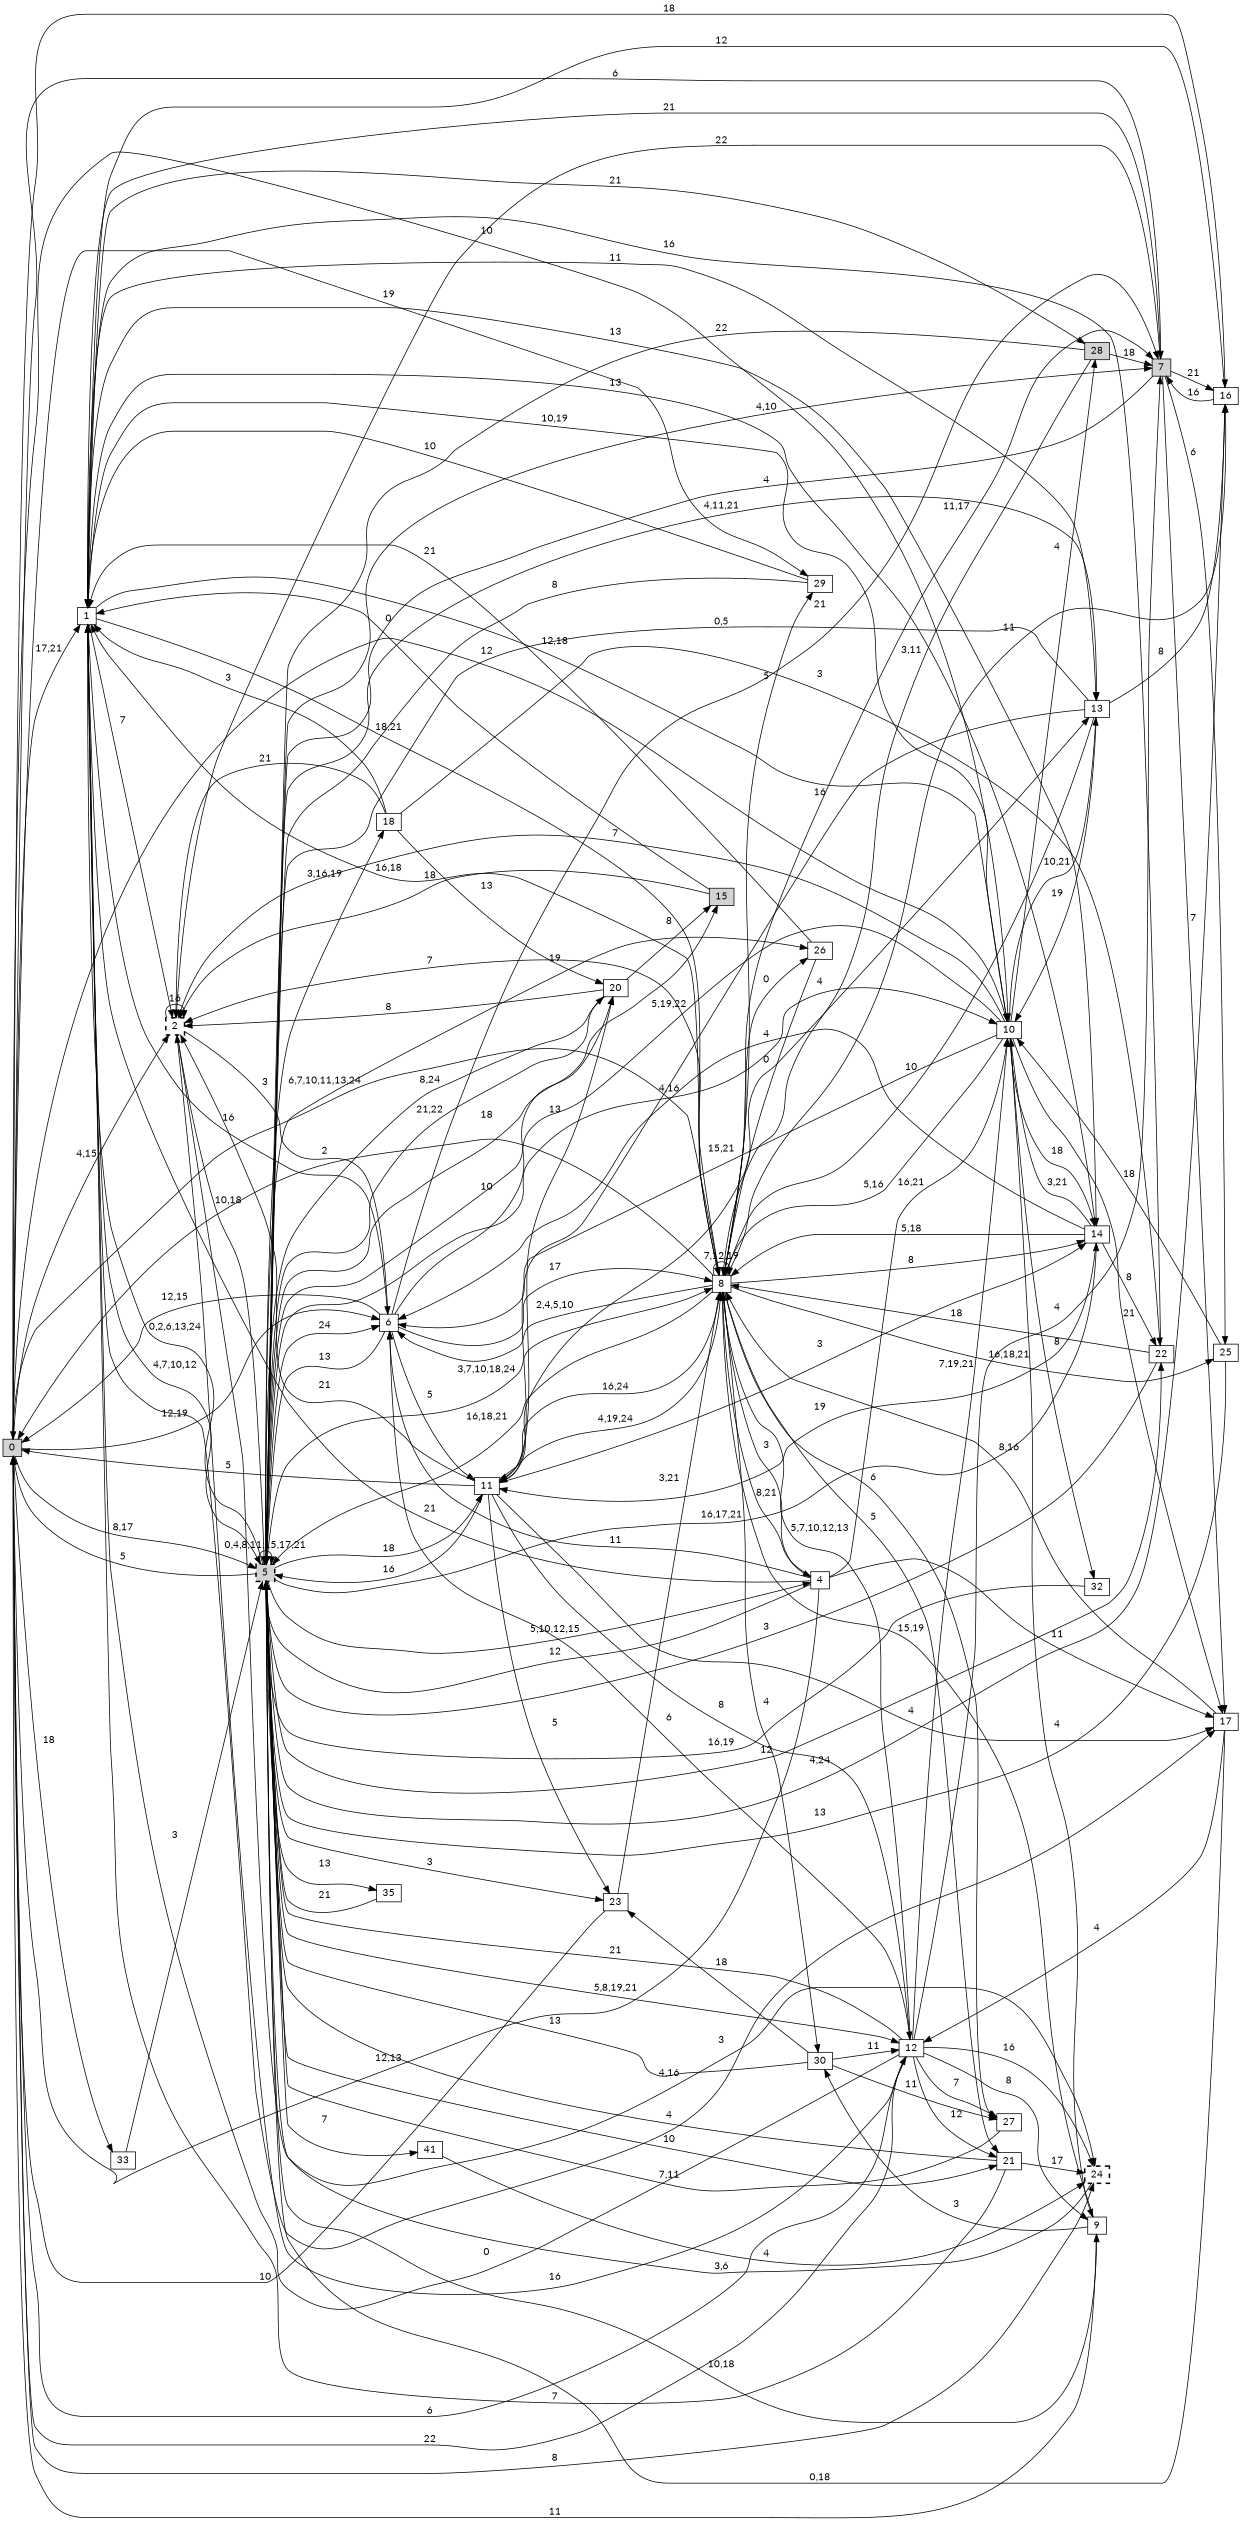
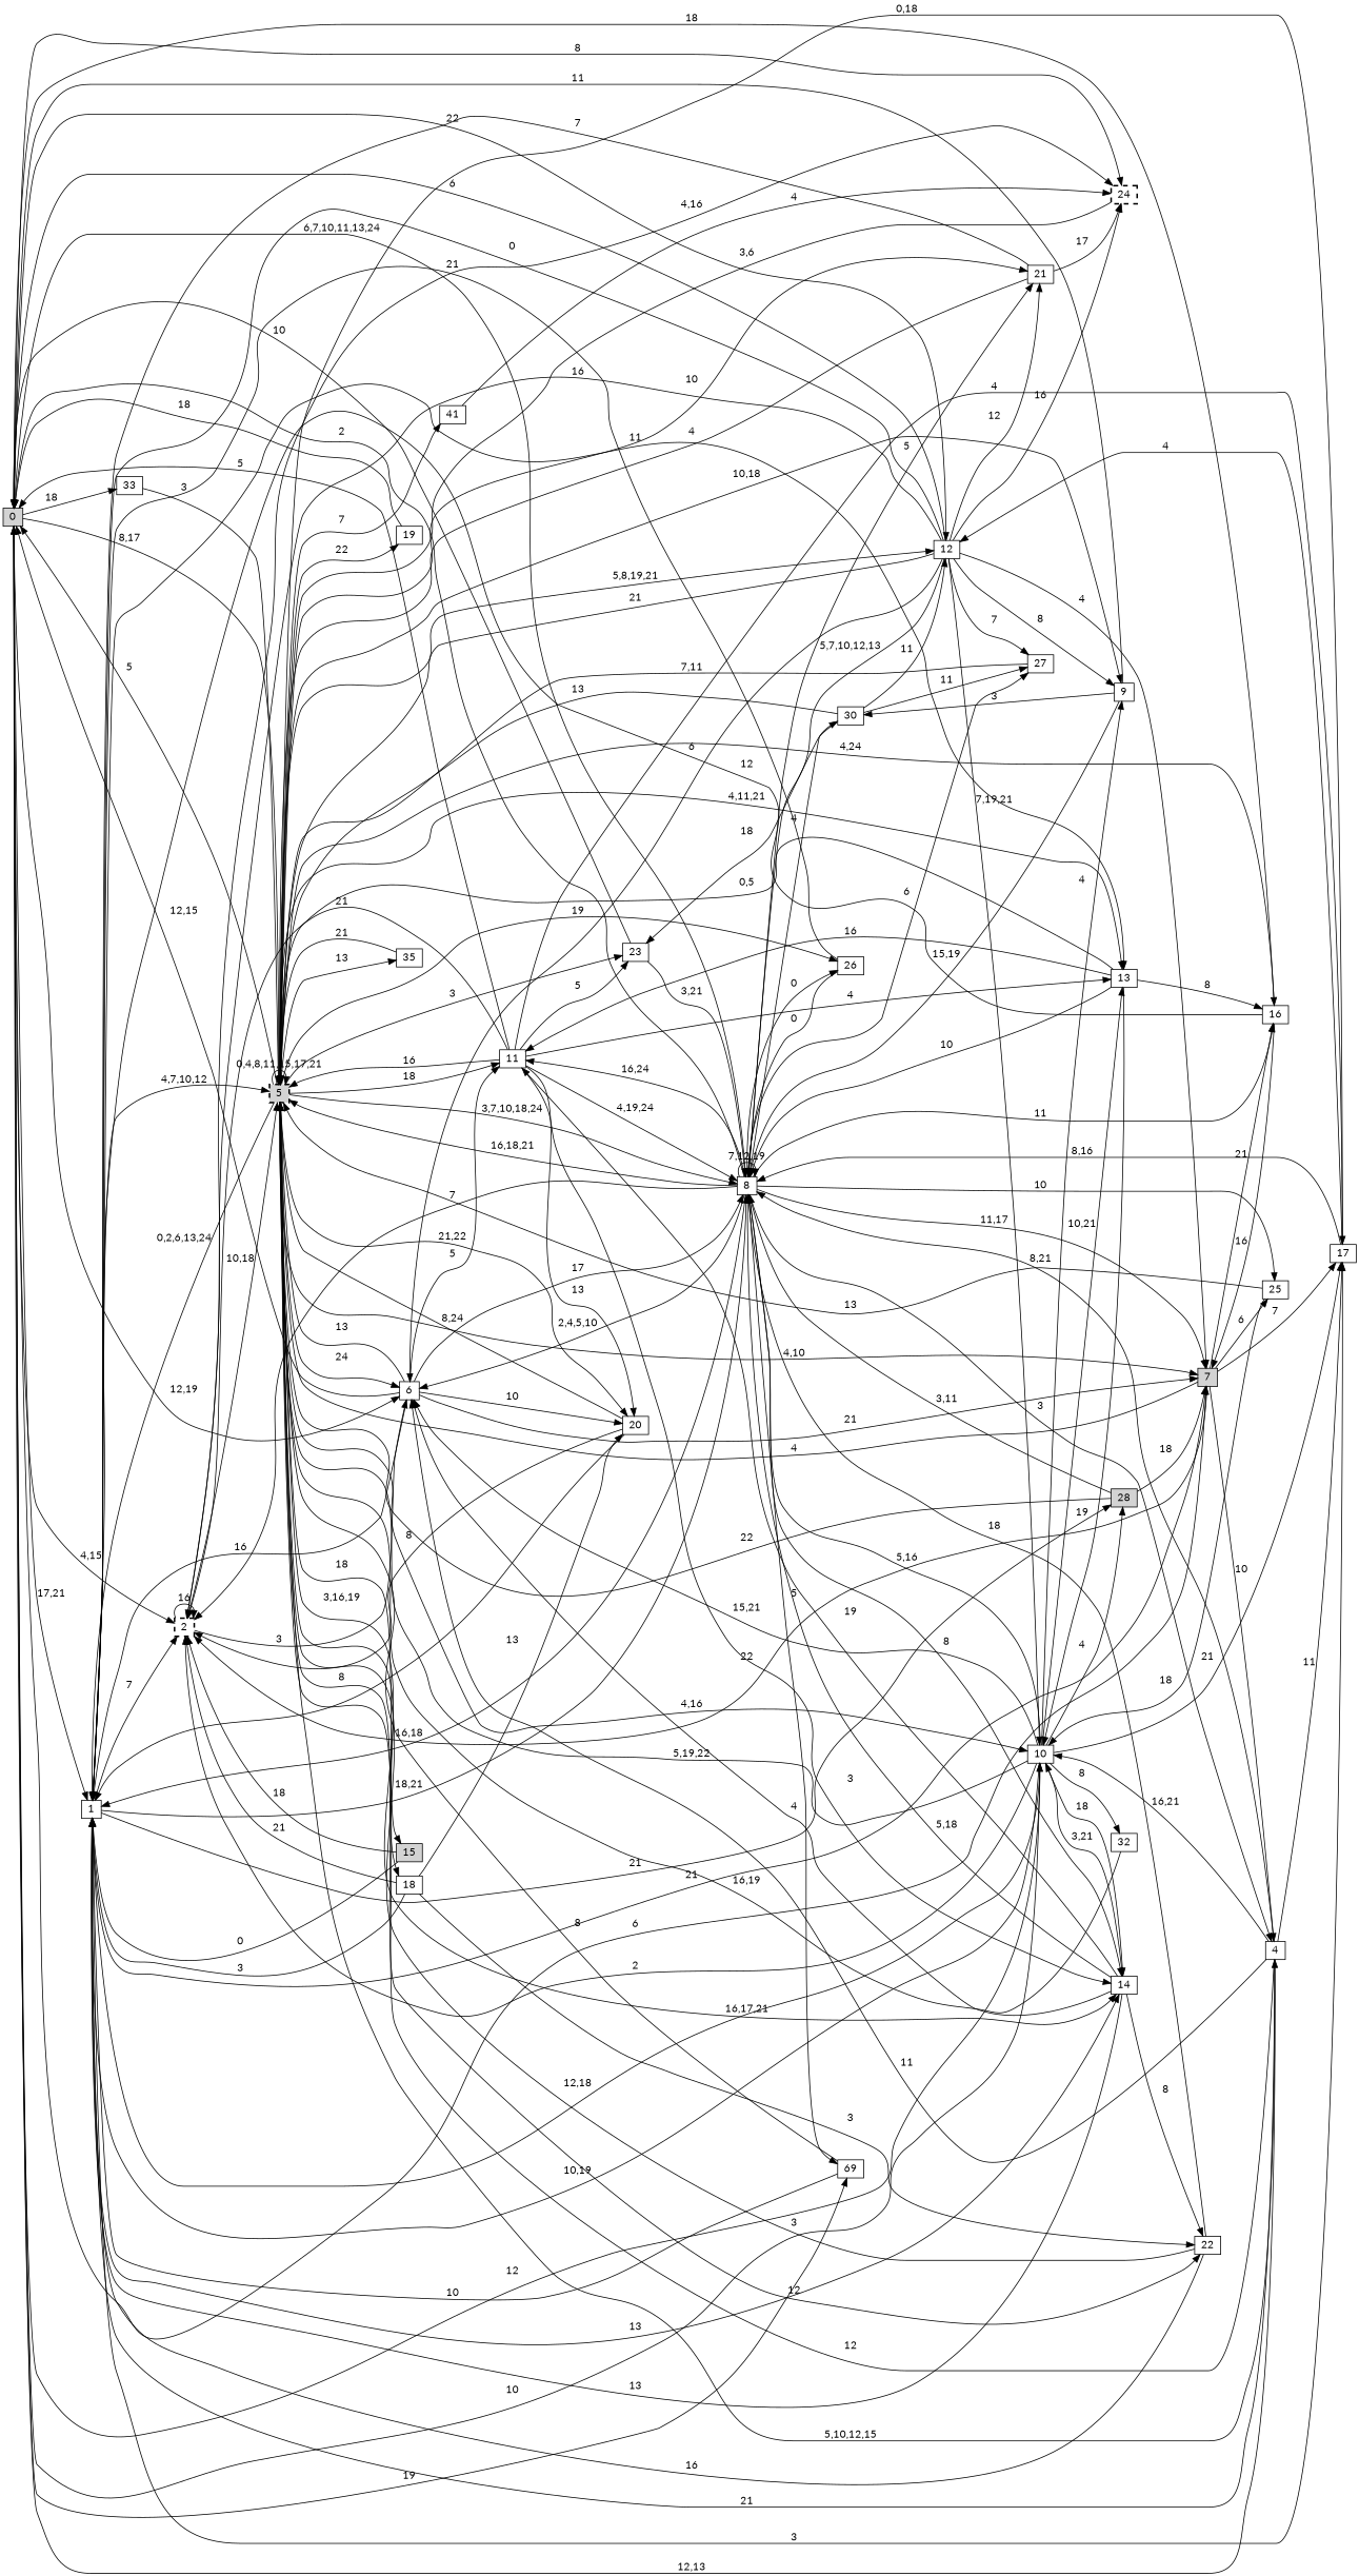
  digraph {
    fontname=Lato
    rankdir=LR
    node [fontname=Lato shape=box]
    edge [fontname=Lato]
    n1 [height=0.1 label=0 style=filled width=0.1]
    n2 [height=0.1 label=1 width=0.1]
    n3 [height=0.1 label=2 style="bold,dashed" width=0.1]
    n4 [height=0.1 label=5 style="filled,bold,dashed" width=0.1]
    n5 [height=0.1 label=6 width=0.1]
    n6 [height=0.1 label=7 style=filled width=0.1]
    n7 [height=0.1 label=8 width=0.1]
    n8 [height=0.1 label=10 width=0.1]
    n9 [height=0.1 label=12 width=0.1]
    n10 [height=0.1 label=16 width=0.1]
    n11 [height=0.1 label=24 style="bold,dashed" width=0.1]
-   n12 [height=0.1 label=29 width=0.1]
+   n12 [height=0.1 label=69 width=0.1]
    n13 [height=0.1 label=33 width=0.1]
    n14 [height=0.1 label=13 width=0.1]
    n15 [height=0.1 label=14 width=0.1]
    n16 [height=0.1 label=17 width=0.1]
    n17 [height=0.1 label=28 style=filled width=0.1]
    n18 [height=0.1 label=4 width=0.1]
    n19 [height=0.1 label=9 width=0.1]
    n20 [height=0.1 label=11 width=0.1]
    n21 [height=0.1 label=15 style=filled width=0.1]
    n22 [height=0.1 label=18 width=0.1]
+   n23 [height=0.1 label=19 width=0.1]
    n24 [height=0.1 label=20 width=0.1]
    n25 [height=0.1 label=21 width=0.1]
    n26 [height=0.1 label=22 width=0.1]
    n27 [height=0.1 label=23 width=0.1]
    n28 [height=0.1 label=26 width=0.1]
    n29 [height=0.1 label=35 width=0.1]
    n30 [height=0.1 label=41 width=0.1]
    n31 [height=0.1 label=25 width=0.1]
    n32 [height=0.1 label=27 width=0.1]
    n33 [height=0.1 label=30 width=0.1]
    n34 [height=0.1 label=32 width=0.1]
    n1 -> n2 [label="17,21"]
    n1 -> n3 [label="4,15"]
    n1 -> n4 [label="8,17"]
    n1 -> n5 [label="12,19"]
    n1 -> n6 [label=6]
    n1 -> n7 [label="6,7,10,11,13,24"]
    n1 -> n8 [label=10]
    n1 -> n9 [label=22]
    n1 -> n10 [label=18]
    n1 -> n11 [label=8]
    n1 -> n12 [label=19]
    n1 -> n13 [label=18]
    n2 -> n3 [label=7]
    n2 -> n4 [label="4,7,10,12"]
    n2 -> n7 [label="18,21"]
    n2 -> n8 [label="12,18"]
    n2 -> n14 [label=11]
    n2 -> n15 [label=13]
    n2 -> n16 [label=3]
    n2 -> n17 [label=21]
    n3 -> n3 [label=16]
    n3 -> n4 [label="10,18"]
    n3 -> n5 [label=3]
    n3 -> n11 [label="4,16"]
    n4 -> n1 [label=5]
    n4 -> n2 [label="0,2,6,13,24"]
    n4 -> n4 [label="0,4,8,11,15,17,21"]
    n4 -> n5 [label=24]
    n4 -> n6 [label="4,10"]
    n4 -> n7 [label="3,7,10,18,24"]
    n4 -> n8 [label="4,16"]
    n4 -> n9 [label="5,8,19,21"]
    n4 -> n14 [label="4,11,21"]
    n4 -> n15 [label="16,17,21"]
    n4 -> n18 [label="5,10,12,15"]
    n4 -> n19 [label="10,18"]
    n4 -> n20 [label=18]
    n4 -> n21 [label=18]
    n4 -> n22 [label="3,16,19"]
+   n4 -> n23 [label=22]
    n4 -> n24 [label="21,22"]
    n4 -> n25 [label=10]
    n4 -> n26 [label=12]
    n4 -> n27 [label=3]
    n4 -> n28 [label=19]
    n4 -> n29 [label=13]
    n4 -> n30 [label=7]
    n5 -> n1 [label="12,15"]
    n5 -> n2 [label=16]
    n5 -> n4 [label=13]
    n5 -> n6 [label=21]
    n5 -> n7 [label=17]
    n5 -> n20 [label=5]
    n5 -> n24 [label=10]
    n6 -> n2 [label=21]
    n6 -> n3 [label=22]
    n6 -> n4 [label=4]
    n6 -> n10 [label=21]
    n6 -> n16 [label=7]
+   n6 -> n18 [label=10]
    n6 -> n31 [label=6]
    n7 -> n1 [label=2]
    n7 -> n2 [label="16,18"]
    n7 -> n3 [label=7]
    n7 -> n4 [label="16,18,21"]
    n7 -> n5 [label="2,4,5,10"]
    n7 -> n6 [label="11,17"]
    n7 -> n7 [label="7,12,19"]
    n7 -> n10 [label=11]
    n7 -> n12 [label=5]
    n7 -> n15 [label=8]
    n7 -> n18 [label=3]
    n7 -> n20 [label="16,24"]
    n7 -> n25 [label=5]
    n7 -> n28 [label=0]
-   n7 -> n31 [label="16,18,21"]
+   n7 -> n31 [label=10]
    n7 -> n32 [label=6]
    n7 -> n33 [label=4]
    n8 -> n1 [label=12]
    n8 -> n2 [label="10,19"]
-   n8 -> n3 [label=7]
+   n8 -> n3 [label=2]
    n8 -> n4 [label="5,19,22"]
    n8 -> n5 [label="15,21"]
    n8 -> n7 [label="5,16"]
    n8 -> n14 [label="10,21"]
    n8 -> n15 [label=18]
    n8 -> n16 [label=21]
    n8 -> n17 [label=4]
    n8 -> n19 [label=4]
    n8 -> n34 [label=8]
    n9 -> n1 [label=6]
    n9 -> n2 [label=0]
    n9 -> n3 [label=16]
    n9 -> n4 [label=21]
    n9 -> n5 [label=6]
    n9 -> n6 [label=4]
    n9 -> n7 [label="5,7,10,12,13"]
    n9 -> n8 [label="7,19,21"]
    n9 -> n11 [label=16]
    n9 -> n19 [label=8]
    n9 -> n25 [label=12]
    n9 -> n32 [label=7]
    n10 -> n2 [label=12]
    n10 -> n4 [label="4,24"]
    n10 -> n6 [label=16]
    n11 -> n4 [label="3,6"]
    n12 -> n2 [label=10]
    n12 -> n4 [label=8]
    n13 -> n4 [label=3]
    n14 -> n4 [label="0,5"]
    n14 -> n7 [label=10]
    n14 -> n8 [label=19]
    n14 -> n10 [label=8]
    n14 -> n20 [label=16]
    n15 -> n2 [label=13]
    n15 -> n5 [label=4]
    n15 -> n7 [label="5,18"]
    n15 -> n8 [label="3,21"]
    n15 -> n20 [label=19]
    n15 -> n26 [label=8]
    n16 -> n4 [label="0,18"]
    n16 -> n7 [label="8,16"]
    n16 -> n9 [label=4]
    n17 -> n4 [label=22]
    n17 -> n6 [label=18]
    n17 -> n7 [label="3,11"]
    n18 -> n1 [label="12,13"]
    n18 -> n2 [label=21]
    n18 -> n4 [label=12]
    n18 -> n5 [label=11]
    n18 -> n7 [label="8,21"]
    n18 -> n8 [label="16,21"]
    n18 -> n16 [label=11]
    n19 -> n1 [label=11]
    n19 -> n7 [label="15,19"]
    n19 -> n33 [label=3]
    n20 -> n1 [label=5]
    n20 -> n3 [label=21]
    n20 -> n4 [label=16]
    n20 -> n7 [label="4,19,24"]
-   n20 -> n9 [label=8]
    n20 -> n14 [label=4]
    n20 -> n15 [label=3]
    n20 -> n16 [label=4]
    n20 -> n24 [label=13]
    n20 -> n27 [label=5]
    n21 -> n2 [label=0]
    n21 -> n3 [label=18]
    n22 -> n2 [label=3]
    n22 -> n3 [label=21]
    n22 -> n24 [label=13]
    n22 -> n26 [label=3]
-   n24 -> n21 [label=8]
+   n23 -> n1 [label=18]
+   n24 -> n2 [label=8]
    n24 -> n3 [label=8]
    n24 -> n4 [label="8,24"]
    n25 -> n2 [label=7]
    n25 -> n4 [label=4]
    n25 -> n11 [label=17]
    n26 -> n2 [label=16]
    n26 -> n4 [label=3]
    n26 -> n7 [label=18]
    n27 -> n1 [label=10]
    n27 -> n7 [label="3,21"]
    n28 -> n2 [label=21]
    n28 -> n7 [label=0]
    n29 -> n4 [label=21]
    n30 -> n11 [label=4]
    n31 -> n4 [label=13]
    n31 -> n8 [label=18]
    n32 -> n4 [label="7,11"]
    n33 -> n4 [label=13]
    n33 -> n9 [label=11]
    n33 -> n27 [label=18]
    n33 -> n32 [label=11]
    n34 -> n4 [label="16,19"]
  }
